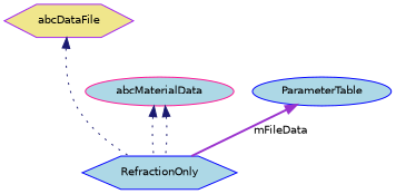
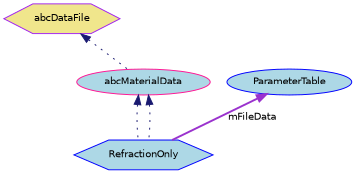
  digraph {
    node [color=blue fillcolor=lightblue fontname=Helvetica fontsize=10 shape=hexagon style=filled]
    edge [color=midnightblue dir=back fontname=Helvetica fontsize=10 labelfontname=Helvetica labelfontsize=10 style=dotted]
    n1 [fontcolor=black height=0.2 label=RefractionOnly width=0.4]
    n2 [color=deeppink height=0.2 label=abcMaterialData shape=ellipse width=0.4]
    n3 [color=purple fillcolor=khaki height=0.2 label=abcDataFile width=0.4]
    n4 [height=0.2 label=ParameterTable shape=ellipse width=0.4]
    n2 -> n1
    n2 -> n1
-   n3 -> n1
+   n3 -> n2
    n4 -> n1 [color=darkorchid3 label=" mFileData" style=bold]
  }
